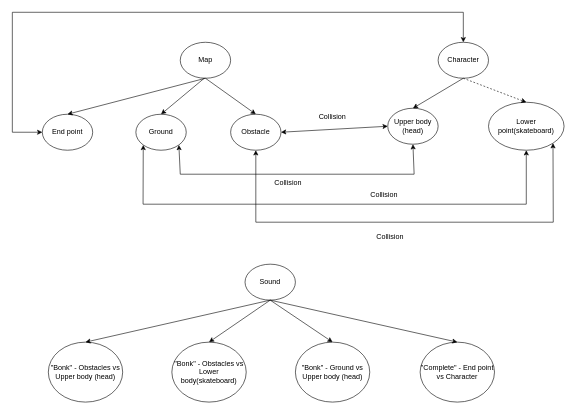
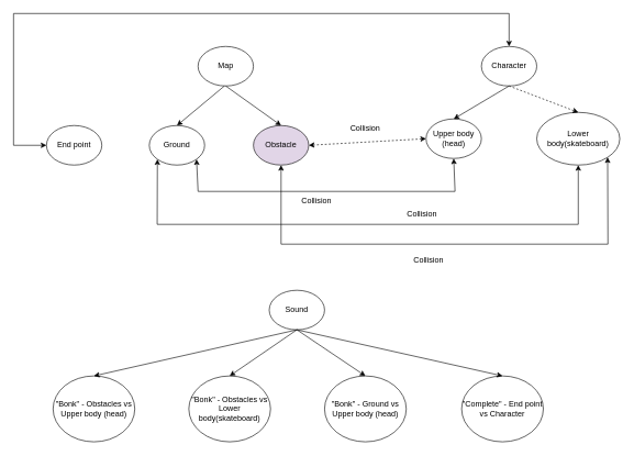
  <mxCell id="0" />
  <mxCell id="1" parent="0" />
  <mxCell id="2" value="Map" style="ellipse;whiteSpace=wrap;html=1;" vertex="1" parent="1"><mxGeometry x="300" y="70" width="84" height="60" as="geometry" /></mxCell>
  <mxCell id="3" value="End point" style="ellipse;whiteSpace=wrap;html=1;" vertex="1" parent="1"><mxGeometry x="70" y="190" width="84" height="60" as="geometry" /></mxCell>
- <mxCell id="4" value="Obstacle" style="ellipse;whiteSpace=wrap;html=1;" vertex="1" parent="1"><mxGeometry x="384" y="190" width="84" height="60" as="geometry" /></mxCell>
- <mxCell id="5" value="" style="endArrow=classic;html=1;rounded=0;exitX=0.5;exitY=1;exitDx=0;exitDy=0;entryX=0.5;entryY=0;entryDx=0;entryDy=0;" edge="1" parent="1" source="2" target="3"><mxGeometry width="50" height="50" relative="1" as="geometry"><mxPoint x="420" y="330" as="sourcePoint" /><mxPoint x="470" y="280" as="targetPoint" /></mxGeometry></mxCell>
+ <mxCell id="4" value="Obstacle" style="ellipse;whiteSpace=wrap;html=1;fillColor=#e1d5e7;" vertex="1" parent="1"><mxGeometry x="384" y="190" width="84" height="60" as="geometry" /></mxCell>
  <mxCell id="6" value="" style="endArrow=classic;html=1;rounded=0;exitX=0.5;exitY=1;exitDx=0;exitDy=0;entryX=0.5;entryY=0;entryDx=0;entryDy=0;" edge="1" parent="1" source="2" target="4"><mxGeometry width="50" height="50" relative="1" as="geometry"><mxPoint x="350" y="360" as="sourcePoint" /><mxPoint x="400" y="310" as="targetPoint" /></mxGeometry></mxCell>
  <mxCell id="7" value="Character" style="ellipse;whiteSpace=wrap;html=1;" vertex="1" parent="1"><mxGeometry x="730" y="70" width="84" height="60" as="geometry" /></mxCell>
  <mxCell id="8" value="Upper body (head)" style="ellipse;whiteSpace=wrap;html=1;" vertex="1" parent="1"><mxGeometry x="646" y="180" width="84" height="60" as="geometry" /></mxCell>
- <mxCell id="9" value="Lower point(skateboard)" style="ellipse;whiteSpace=wrap;html=1;" vertex="1" parent="1"><mxGeometry x="814" y="170" width="126" height="80" as="geometry" /></mxCell>
+ <mxCell id="9" value="Lower body(skateboard)" style="ellipse;whiteSpace=wrap;html=1;" vertex="1" parent="1"><mxGeometry x="814" y="170" width="126" height="80" as="geometry" /></mxCell>
  <mxCell id="10" value="" style="endArrow=classic;html=1;rounded=0;exitX=0.5;exitY=1;exitDx=0;exitDy=0;entryX=0.5;entryY=0;entryDx=0;entryDy=0;" edge="1" parent="1" source="7" target="8"><mxGeometry width="50" height="50" relative="1" as="geometry"><mxPoint x="620" y="330" as="sourcePoint" /><mxPoint x="670" y="280" as="targetPoint" /></mxGeometry></mxCell>
  <mxCell id="11" value="" style="endArrow=classic;html=1;rounded=0;exitX=0.5;exitY=1;exitDx=0;exitDy=0;entryX=0.5;entryY=0;entryDx=0;entryDy=0;dashed=1;" edge="1" parent="1" source="7" target="9"><mxGeometry width="50" height="50" relative="1" as="geometry"><mxPoint x="620" y="350" as="sourcePoint" /><mxPoint x="670" y="300" as="targetPoint" /></mxGeometry></mxCell>
  <mxCell id="12" value="Ground" style="ellipse;whiteSpace=wrap;html=1;" vertex="1" parent="1"><mxGeometry x="226" y="190" width="84" height="60" as="geometry" /></mxCell>
  <mxCell id="13" value="" style="endArrow=classic;html=1;rounded=0;entryX=0.5;entryY=0;entryDx=0;entryDy=0;" edge="1" parent="1" target="12"><mxGeometry width="50" height="50" relative="1" as="geometry"><mxPoint x="340" y="130" as="sourcePoint" /><mxPoint x="420" y="290" as="targetPoint" /></mxGeometry></mxCell>
  <mxCell id="14" value="" style="endArrow=classic;startArrow=classic;html=1;rounded=0;exitX=1;exitY=1;exitDx=0;exitDy=0;" edge="1" parent="1" source="12"><mxGeometry width="50" height="50" relative="1" as="geometry"><mxPoint x="390" y="390" as="sourcePoint" /><mxPoint x="688" y="240" as="targetPoint" /><Array as="points"><mxPoint x="300" y="290" /><mxPoint x="690" y="290" /></Array></mxGeometry></mxCell>
  <mxCell id="15" value="Collision" style="text;html=1;align=center;verticalAlign=middle;whiteSpace=wrap;rounded=0;" vertex="1" parent="1"><mxGeometry x="450" y="290" width="60" height="30" as="geometry" /></mxCell>
- <mxCell id="16" value="" style="endArrow=classic;startArrow=classic;html=1;rounded=0;exitX=1;exitY=0.5;exitDx=0;exitDy=0;entryX=0;entryY=0.5;entryDx=0;entryDy=0;" edge="1" parent="1" source="4" target="8"><mxGeometry width="50" height="50" relative="1" as="geometry"><mxPoint x="740" y="420" as="sourcePoint" /><mxPoint x="790" y="370" as="targetPoint" /></mxGeometry></mxCell>
+ <mxCell id="16" value="" style="endArrow=classic;startArrow=classic;html=1;rounded=0;exitX=1;exitY=0.5;exitDx=0;exitDy=0;entryX=0;entryY=0.5;entryDx=0;entryDy=0;dashed=1;" edge="1" parent="1" source="4" target="8"><mxGeometry width="50" height="50" relative="1" as="geometry"><mxPoint x="740" y="420" as="sourcePoint" /><mxPoint x="790" y="370" as="targetPoint" /></mxGeometry></mxCell>
  <mxCell id="17" value="Collision" style="text;html=1;align=center;verticalAlign=middle;whiteSpace=wrap;rounded=0;" vertex="1" parent="1"><mxGeometry x="524" y="180" width="60" height="30" as="geometry" /></mxCell>
  <mxCell id="18" value="" style="endArrow=classic;startArrow=classic;html=1;rounded=0;exitX=0.5;exitY=1;exitDx=0;exitDy=0;entryX=1;entryY=1;entryDx=0;entryDy=0;" edge="1" parent="1" source="4" target="9"><mxGeometry width="50" height="50" relative="1" as="geometry"><mxPoint x="490" y="430" as="sourcePoint" /><mxPoint x="540" y="380" as="targetPoint" /><Array as="points"><mxPoint x="426" y="370" /><mxPoint x="922" y="370" /></Array></mxGeometry></mxCell>
  <mxCell id="19" value="Collision" style="text;html=1;align=center;verticalAlign=middle;whiteSpace=wrap;rounded=0;" vertex="1" parent="1"><mxGeometry x="620" y="380" width="60" height="30" as="geometry" /></mxCell>
  <mxCell id="20" value="" style="endArrow=classic;startArrow=classic;html=1;rounded=0;exitX=0;exitY=1;exitDx=0;exitDy=0;entryX=0.5;entryY=1;entryDx=0;entryDy=0;" edge="1" parent="1" source="12" target="9"><mxGeometry width="50" height="50" relative="1" as="geometry"><mxPoint x="250" y="410" as="sourcePoint" /><mxPoint x="790" y="350" as="targetPoint" /><Array as="points"><mxPoint x="238" y="340" /><mxPoint x="877" y="340" /></Array></mxGeometry></mxCell>
  <mxCell id="21" value="Collision" style="text;html=1;align=center;verticalAlign=middle;whiteSpace=wrap;rounded=0;" vertex="1" parent="1"><mxGeometry x="610" y="310" width="60" height="30" as="geometry" /></mxCell>
  <mxCell id="22" value="" style="endArrow=classic;startArrow=classic;html=1;rounded=0;exitX=0;exitY=0.5;exitDx=0;exitDy=0;entryX=0.5;entryY=0;entryDx=0;entryDy=0;" edge="1" parent="1" source="3" target="7"><mxGeometry width="50" height="50" relative="1" as="geometry"><mxPoint x="140" y="380" as="sourcePoint" /><mxPoint x="190" y="330" as="targetPoint" /><Array as="points"><mxPoint x="20" y="220" /><mxPoint x="20" y="20" /><mxPoint x="772" y="20" /></Array></mxGeometry></mxCell>
  <mxCell id="23" value="Sound" style="ellipse;whiteSpace=wrap;html=1;" vertex="1" parent="1"><mxGeometry x="408" y="440" width="84" height="60" as="geometry" /></mxCell>
  <mxCell id="24" value="&quot;Bonk&quot; - Obstacles vs Lower body(skateboard)" style="ellipse;whiteSpace=wrap;html=1;" vertex="1" parent="1"><mxGeometry x="286" y="570" width="124" height="100" as="geometry" /></mxCell>
  <mxCell id="25" value="&quot;Complete&quot; - End point vs Character" style="ellipse;whiteSpace=wrap;html=1;" vertex="1" parent="1"><mxGeometry x="700" y="570" width="124" height="100" as="geometry" /></mxCell>
  <mxCell id="26" value="&quot;Bonk&quot; - Obstacles vs Upper body (head)" style="ellipse;whiteSpace=wrap;html=1;" vertex="1" parent="1"><mxGeometry x="80" y="570" width="124" height="100" as="geometry" /></mxCell>
  <mxCell id="27" value="&quot;Bonk&quot; - Ground vs Upper body (head)" style="ellipse;whiteSpace=wrap;html=1;" vertex="1" parent="1"><mxGeometry x="492" y="570" width="124" height="100" as="geometry" /></mxCell>
  <mxCell id="28" value="" style="endArrow=classic;html=1;rounded=0;exitX=0.5;exitY=1;exitDx=0;exitDy=0;entryX=0.5;entryY=0;entryDx=0;entryDy=0;" edge="1" parent="1" source="23" target="26"><mxGeometry width="50" height="50" relative="1" as="geometry"><mxPoint x="350" y="750" as="sourcePoint" /><mxPoint x="400" y="700" as="targetPoint" /></mxGeometry></mxCell>
  <mxCell id="29" value="" style="endArrow=classic;html=1;rounded=0;exitX=0.5;exitY=1;exitDx=0;exitDy=0;entryX=0.5;entryY=0;entryDx=0;entryDy=0;" edge="1" parent="1" source="23" target="24"><mxGeometry width="50" height="50" relative="1" as="geometry"><mxPoint x="390" y="740" as="sourcePoint" /><mxPoint x="440" y="690" as="targetPoint" /></mxGeometry></mxCell>
  <mxCell id="30" value="" style="endArrow=classic;html=1;rounded=0;exitX=0.5;exitY=1;exitDx=0;exitDy=0;entryX=0.5;entryY=0;entryDx=0;entryDy=0;" edge="1" parent="1" source="23" target="27"><mxGeometry width="50" height="50" relative="1" as="geometry"><mxPoint x="500" y="790" as="sourcePoint" /><mxPoint x="550" y="740" as="targetPoint" /></mxGeometry></mxCell>
  <mxCell id="31" value="" style="endArrow=classic;html=1;rounded=0;exitX=0.5;exitY=1;exitDx=0;exitDy=0;" edge="1" parent="1" source="23"><mxGeometry width="50" height="50" relative="1" as="geometry"><mxPoint x="550" y="770" as="sourcePoint" /><mxPoint x="762" y="570" as="targetPoint" /></mxGeometry></mxCell>
